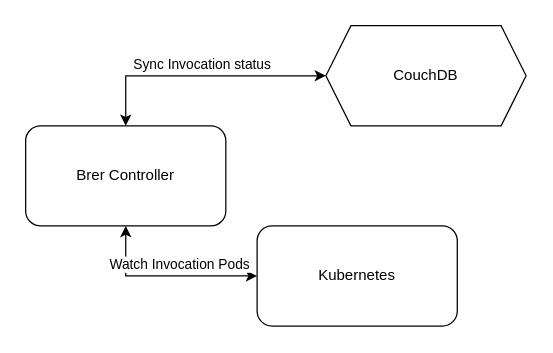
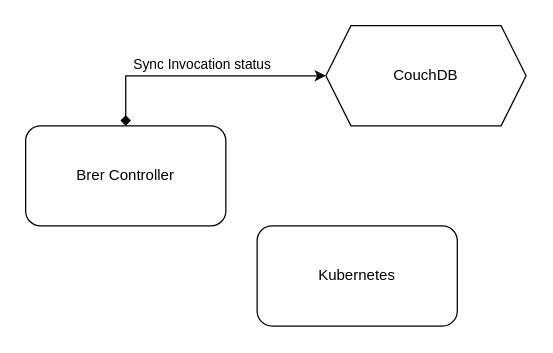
  <mxCell id="0" />
  <mxCell id="1" parent="0" />
  <mxCell id="2" value="Brer Controller" style="rounded=1;whiteSpace=wrap;html=1;verticalAlign=middle;align=center;" parent="1" vertex="1"><mxGeometry x="20" y="100" width="160" height="80" as="geometry" /></mxCell>
  <mxCell id="3" value="CouchDB" style="shape=hexagon;perimeter=hexagonPerimeter2;whiteSpace=wrap;html=1;fixedSize=1;" parent="1" vertex="1"><mxGeometry x="260" y="20" width="160" height="80" as="geometry" /></mxCell>
  <mxCell id="4" value="Kubernetes" style="rounded=1;whiteSpace=wrap;html=1;verticalAlign=middle;align=center;" parent="1" vertex="1"><mxGeometry x="205" y="180" width="160" height="80" as="geometry" /></mxCell>
- <mxCell id="5" value="" style="endArrow=classic;startArrow=classic;html=1;rounded=0;entryX=0.5;entryY=1;entryDx=0;entryDy=0;exitX=0;exitY=0.5;exitDx=0;exitDy=0;" parent="1" source="4" target="2" edge="1"><mxGeometry width="50" height="50" relative="1" as="geometry"><mxPoint x="620" y="520" as="sourcePoint" /><mxPoint x="670" y="470" as="targetPoint" /><Array as="points"><mxPoint x="100" y="220" /></Array></mxGeometry></mxCell>
- <mxCell id="6" value="Watch Invocation Pods" style="edgeLabel;html=1;align=center;verticalAlign=middle;resizable=0;points=[];" parent="5" vertex="1" connectable="0"><mxGeometry x="0.327" y="1" relative="1" as="geometry"><mxPoint x="33" y="-11" as="offset" /></mxGeometry></mxCell>
- <mxCell id="7" value="" style="endArrow=classic;startArrow=classic;html=1;rounded=0;entryX=0.5;entryY=0;entryDx=0;entryDy=0;exitX=0;exitY=0.5;exitDx=0;exitDy=0;" edge="1" parent="1" source="3" target="2"><mxGeometry width="50" height="50" relative="1" as="geometry"><mxPoint x="250" y="80" as="sourcePoint" /><mxPoint x="90" y="0" as="targetPoint" /><Array as="points"><mxPoint x="100" y="60" /></Array></mxGeometry></mxCell>
+ <mxCell id="7" value="" style="endArrow=diamond;startArrow=classic;html=1;rounded=0;entryX=0.5;entryY=0;entryDx=0;entryDy=0;exitX=0;exitY=0.5;exitDx=0;exitDy=0;" edge="1" parent="1" source="3" target="2"><mxGeometry width="50" height="50" relative="1" as="geometry"><mxPoint x="250" y="80" as="sourcePoint" /><mxPoint x="90" y="0" as="targetPoint" /><Array as="points"><mxPoint x="100" y="60" /></Array></mxGeometry></mxCell>
  <mxCell id="8" value="Sync Invocation status" style="edgeLabel;html=1;align=center;verticalAlign=middle;resizable=0;points=[];" vertex="1" connectable="0" parent="7"><mxGeometry x="0.327" y="1" relative="1" as="geometry"><mxPoint x="33" y="-11" as="offset" /></mxGeometry></mxCell>
